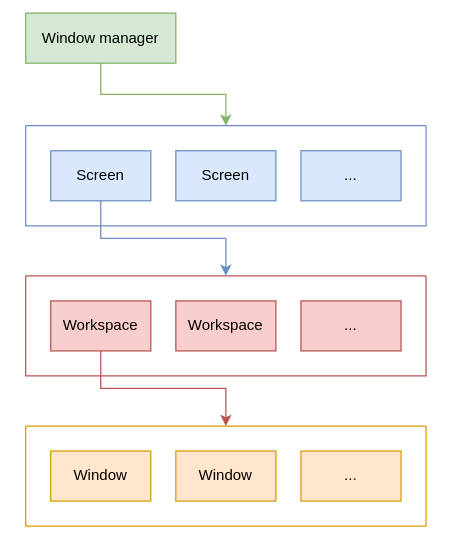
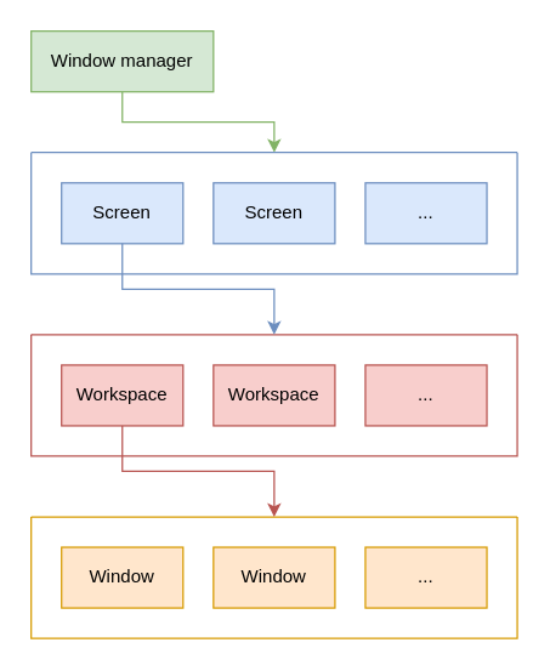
  <mxCell id="0" />
  <mxCell id="1" parent="0" />
  <mxCell id="2" style="edgeStyle=orthogonalEdgeStyle;rounded=0;orthogonalLoop=1;jettySize=auto;html=1;fillColor=#d5e8d4;strokeColor=#82b366;" edge="1" parent="1" source="3" target="4"><mxGeometry relative="1" as="geometry" /></mxCell>
- <mxCell id="3" value="Window manager" style="rounded=0;whiteSpace=wrap;html=1;fillColor=#d5e8d4;strokeColor=#82b366;" vertex="1" parent="1"><mxGeometry x="20" y="10" width="120" height="40" as="geometry" /></mxCell>
+ <mxCell id="3" value="Window manager" style="rounded=0;whiteSpace=wrap;html=1;fillColor=#d5e8d4;strokeColor=#82b366;" vertex="1" parent="1"><mxGeometry x="20" y="20" width="120" height="40" as="geometry" /></mxCell>
  <mxCell id="4" value="" style="swimlane;startSize=0;fillColor=#dae8fc;strokeColor=#6c8ebf;" vertex="1" parent="1"><mxGeometry x="20" y="100" width="320" height="80" as="geometry"><mxRectangle x="40" y="120" width="50" height="40" as="alternateBounds" /></mxGeometry></mxCell>
  <mxCell id="5" value="Screen" style="rounded=0;whiteSpace=wrap;html=1;fillColor=#dae8fc;strokeColor=#6c8ebf;" vertex="1" parent="4"><mxGeometry x="20" y="20" width="80" height="40" as="geometry" /></mxCell>
  <mxCell id="6" value="Screen" style="rounded=0;whiteSpace=wrap;html=1;fillColor=#dae8fc;strokeColor=#6c8ebf;" vertex="1" parent="4"><mxGeometry x="120" y="20" width="80" height="40" as="geometry" /></mxCell>
  <mxCell id="7" value="..." style="rounded=0;whiteSpace=wrap;html=1;fillColor=#dae8fc;strokeColor=#6c8ebf;" vertex="1" parent="4"><mxGeometry x="220" y="20" width="80" height="40" as="geometry" /></mxCell>
  <mxCell id="8" value="" style="swimlane;startSize=0;fillColor=#f8cecc;strokeColor=#b85450;" vertex="1" parent="1"><mxGeometry x="20" y="220" width="320" height="80" as="geometry" /></mxCell>
  <mxCell id="9" value="Workspace" style="rounded=0;whiteSpace=wrap;html=1;fillColor=#f8cecc;strokeColor=#b85450;" vertex="1" parent="8"><mxGeometry x="20" y="20" width="80" height="40" as="geometry" /></mxCell>
  <mxCell id="10" value="Workspace" style="rounded=0;whiteSpace=wrap;html=1;fillColor=#f8cecc;strokeColor=#b85450;" vertex="1" parent="8"><mxGeometry x="120" y="20" width="80" height="40" as="geometry" /></mxCell>
  <mxCell id="11" value="..." style="rounded=0;whiteSpace=wrap;html=1;fillColor=#f8cecc;strokeColor=#b85450;" vertex="1" parent="8"><mxGeometry x="220" y="20" width="80" height="40" as="geometry" /></mxCell>
  <mxCell id="12" style="edgeStyle=orthogonalEdgeStyle;rounded=0;orthogonalLoop=1;jettySize=auto;html=1;fillColor=#dae8fc;strokeColor=#6c8ebf;" edge="1" parent="1" source="5" target="8"><mxGeometry relative="1" as="geometry" /></mxCell>
  <mxCell id="13" value="" style="swimlane;startSize=0;fillColor=#ffe6cc;strokeColor=#d79b00;" vertex="1" parent="1"><mxGeometry x="20" y="340" width="320" height="80" as="geometry" /></mxCell>
  <mxCell id="14" value="Window" style="rounded=0;whiteSpace=wrap;html=1;fillColor=#ffe6cc;strokeColor=#d79b00;" vertex="1" parent="13"><mxGeometry x="20" y="20" width="80" height="40" as="geometry" /></mxCell>
  <mxCell id="15" value="Window" style="rounded=0;whiteSpace=wrap;html=1;fillColor=#ffe6cc;strokeColor=#d79b00;" vertex="1" parent="13"><mxGeometry x="120" y="20" width="80" height="40" as="geometry" /></mxCell>
  <mxCell id="16" value="..." style="rounded=0;whiteSpace=wrap;html=1;fillColor=#ffe6cc;strokeColor=#d79b00;" vertex="1" parent="13"><mxGeometry x="220" y="20" width="80" height="40" as="geometry" /></mxCell>
  <mxCell id="17" style="edgeStyle=orthogonalEdgeStyle;rounded=0;orthogonalLoop=1;jettySize=auto;html=1;fillColor=#f8cecc;strokeColor=#b85450;" edge="1" parent="1" source="9" target="13"><mxGeometry relative="1" as="geometry" /></mxCell>
